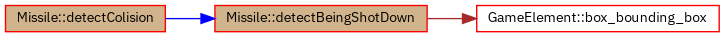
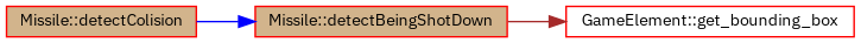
  digraph {
    fontname="IBM Plex Sans"
    rankdir=RL
    node [color=red fillcolor=tan fontname="IBM Plex Sans" fontsize=10 shape=box style=filled]
    edge [dir=back fontname="IBM Plex Sans" fontsize=10 labelfontname=Helvetica labelfontsize=10 style=solid]
-   n1 [fillcolor=white fontcolor=black height=0.2 label="GameElement::box_bounding_box" width=0.4]
+   n1 [fillcolor=white fontcolor=black height=0.2 label="GameElement::get_bounding_box" width=0.4]
    n2 [height=0.2 label="Missile::detectBeingShotDown" width=0.4]
    n3 [height=0.2 label="Missile::detectColision" width=0.4]
    n1 -> n2 [color=brown]
    n2 -> n3 [color=blue]
  }
